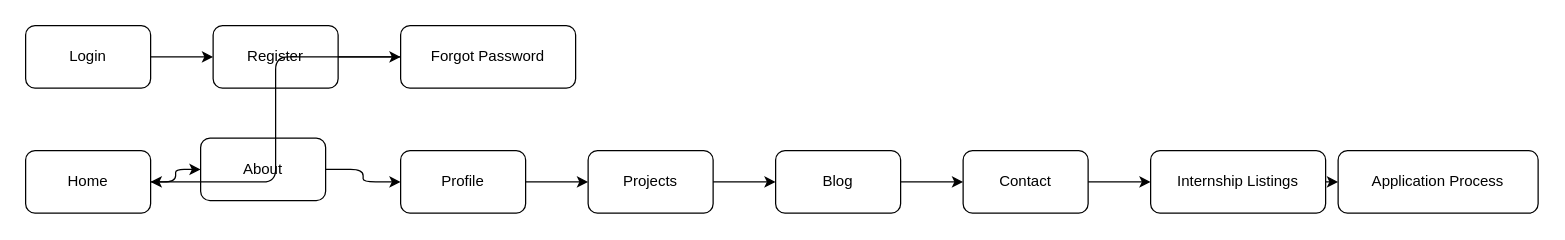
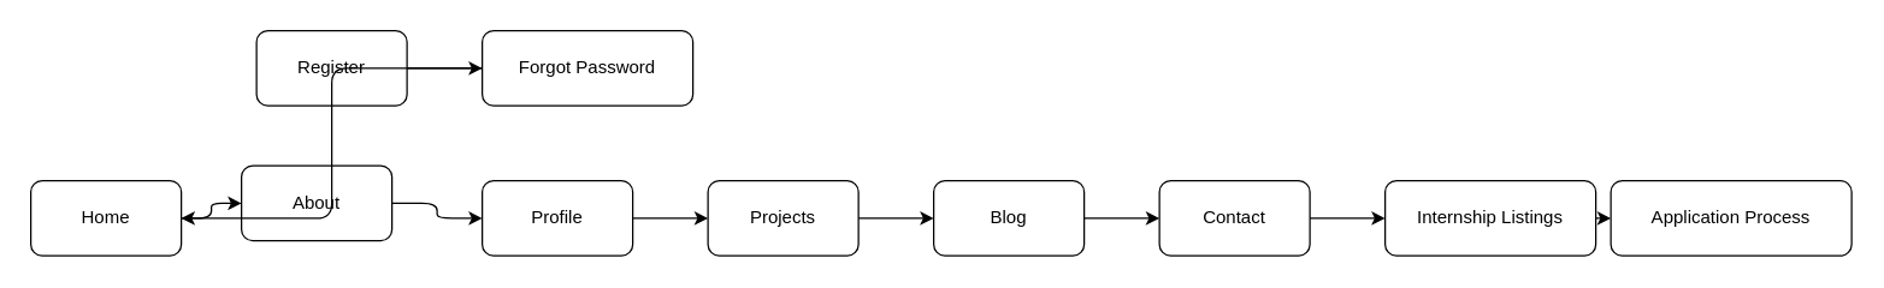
  <mxCell id="0" />
  <mxCell id="1" parent="0" />
- <mxCell id="2" value="Login" style="rounded=1;whiteSpace=wrap;" parent="1" vertex="1"><mxGeometry x="20" y="20" width="100" height="50" as="geometry" /></mxCell>
  <mxCell id="3" value="Register" style="rounded=1;whiteSpace=wrap;" parent="1" vertex="1"><mxGeometry x="170" y="20" width="100" height="50" as="geometry" /></mxCell>
  <mxCell id="4" value="Forgot Password" style="rounded=1;whiteSpace=wrap;" parent="1" vertex="1"><mxGeometry x="320" y="20" width="140" height="50" as="geometry" /></mxCell>
  <mxCell id="5" value="Home" style="rounded=1;whiteSpace=wrap;" parent="1" vertex="1"><mxGeometry x="20" y="120" width="100" height="50" as="geometry" /></mxCell>
  <mxCell id="6" value="About" style="rounded=1;whiteSpace=wrap;" parent="1" vertex="1"><mxGeometry x="160" y="110" width="100" height="50" as="geometry" /></mxCell>
  <mxCell id="7" value="Profile" style="rounded=1;whiteSpace=wrap;" parent="1" vertex="1"><mxGeometry x="320" y="120" width="100" height="50" as="geometry" /></mxCell>
  <mxCell id="8" value="Projects" style="rounded=1;whiteSpace=wrap;" parent="1" vertex="1"><mxGeometry x="470" y="120" width="100" height="50" as="geometry" /></mxCell>
  <mxCell id="9" value="Blog" style="rounded=1;whiteSpace=wrap;" parent="1" vertex="1"><mxGeometry x="620" y="120" width="100" height="50" as="geometry" /></mxCell>
  <mxCell id="10" value="Contact" style="rounded=1;whiteSpace=wrap;" parent="1" vertex="1"><mxGeometry x="770" y="120" width="100" height="50" as="geometry" /></mxCell>
  <mxCell id="11" value="Internship Listings" style="rounded=1;whiteSpace=wrap;" parent="1" vertex="1"><mxGeometry x="920" y="120" width="140" height="50" as="geometry" /></mxCell>
  <mxCell id="12" value="Application Process" style="rounded=1;whiteSpace=wrap;" parent="1" vertex="1"><mxGeometry x="1070" y="120" width="160" height="50" as="geometry" /></mxCell>
- <mxCell id="13" style="edgeStyle=elbowEdgeStyle;rounded=1;orthogonalLoop=1;jettySize=auto;orthogonal=1;" parent="1" target="3" source="2" edge="1"><mxGeometry relative="1" as="geometry" /></mxCell>
  <mxCell id="14" style="edgeStyle=elbowEdgeStyle;rounded=1;orthogonalLoop=1;jettySize=auto;orthogonal=1;" parent="1" source="3" target="4" edge="1"><mxGeometry relative="1" as="geometry" /></mxCell>
  <mxCell id="15" style="edgeStyle=elbowEdgeStyle;rounded=1;orthogonalLoop=1;jettySize=auto;orthogonal=1;" parent="1" source="4" target="5" edge="1"><mxGeometry relative="1" as="geometry" /></mxCell>
  <mxCell id="16" style="edgeStyle=elbowEdgeStyle;rounded=1;orthogonalLoop=1;jettySize=auto;orthogonal=1;" parent="1" source="5" target="6" edge="1"><mxGeometry relative="1" as="geometry" /></mxCell>
  <mxCell id="17" style="edgeStyle=elbowEdgeStyle;rounded=1;orthogonalLoop=1;jettySize=auto;orthogonal=1;" parent="1" source="6" target="7" edge="1"><mxGeometry relative="1" as="geometry" /></mxCell>
  <mxCell id="18" style="edgeStyle=elbowEdgeStyle;rounded=1;orthogonalLoop=1;jettySize=auto;orthogonal=1;" parent="1" source="7" target="8" edge="1"><mxGeometry relative="1" as="geometry" /></mxCell>
  <mxCell id="19" style="edgeStyle=elbowEdgeStyle;rounded=1;orthogonalLoop=1;jettySize=auto;orthogonal=1;" parent="1" source="8" target="9" edge="1"><mxGeometry relative="1" as="geometry" /></mxCell>
  <mxCell id="20" style="edgeStyle=elbowEdgeStyle;rounded=1;orthogonalLoop=1;jettySize=auto;orthogonal=1;" parent="1" source="9" target="10" edge="1"><mxGeometry relative="1" as="geometry" /></mxCell>
  <mxCell id="21" style="edgeStyle=elbowEdgeStyle;rounded=1;orthogonalLoop=1;jettySize=auto;orthogonal=1;" parent="1" source="10" target="11" edge="1"><mxGeometry relative="1" as="geometry" /></mxCell>
  <mxCell id="22" style="edgeStyle=elbowEdgeStyle;rounded=1;orthogonalLoop=1;jettySize=auto;orthogonal=1;" parent="1" source="11" target="12" edge="1"><mxGeometry relative="1" as="geometry" /></mxCell>
